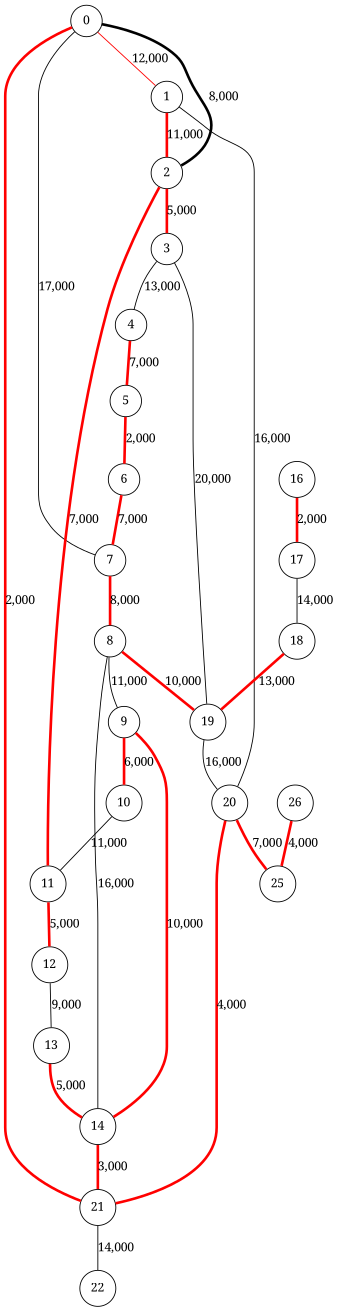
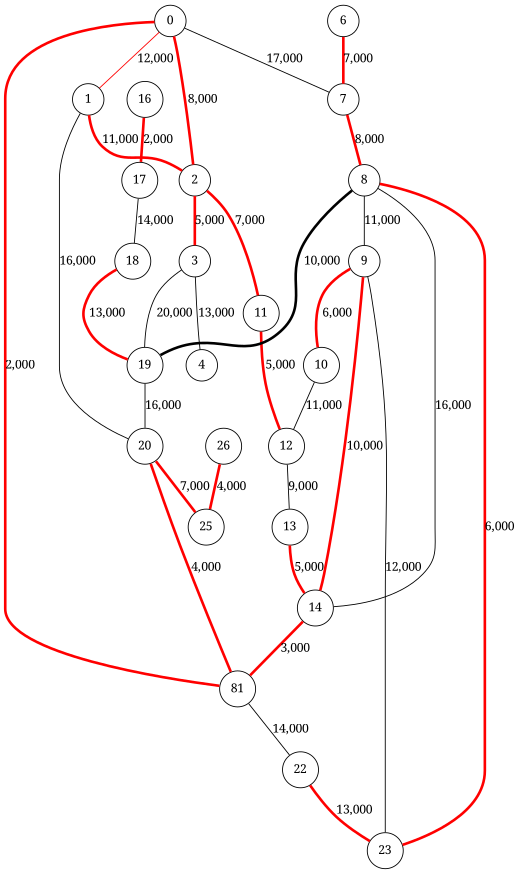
  graph {
    fontname="Noto Serif"
    fontsize=10
    splines=true
    node [fontname="Noto Serif" shape=circle]
    edge [color=red fontname="Noto Serif" penwidth=3]
    0
    1
    2
    7
-   21
+   21 [label=81]
    20
    3
    11
    8
    22
    25
    4
    19
-   5
    6
    12
    9
    14
+   23
    10
    13
    16
    17
    18
    26
    0 -- 1 [label="12,000" penwidth=""]
-   0 -- 2 [color=black label="8,000"]
+   0 -- 2 [label="8,000"]
    0 -- 7 [label="17,000" color="" penwidth=""]
    0 -- 21 [label="2,000"]
    1 -- 2 [label="11,000"]
    1 -- 20 [label="16,000" color="" penwidth=""]
    2 -- 3 [label="5,000"]
    2 -- 11 [label="7,000"]
    7 -- 8 [label="8,000"]
    21 -- 22 [label="14,000" color="" penwidth=""]
    20 -- 21 [label="4,000"]
    20 -- 25 [label="7,000"]
    3 -- 4 [label="13,000" color="" penwidth=""]
    3 -- 19 [label="20,000" color="" penwidth=""]
    11 -- 12 [label="5,000"]
-   8 -- 19 [label="10,000"]
+   8 -- 19 [color=black label="10,000"]
    8 -- 9 [label="11,000" color="" penwidth=""]
    8 -- 14 [label="16,000" color="" penwidth=""]
-   4 -- 5 [label="7,000"]
+   8 -- 23 [label="6,000"]
+   22 -- 23 [label="13,000"]
    19 -- 20 [label="16,000" color="" penwidth=""]
-   5 -- 6 [label="2,000"]
    6 -- 7 [label="7,000"]
    12 -- 13 [label="9,000" color="" penwidth=""]
    9 -- 14 [label="10,000"]
+   9 -- 23 [label="12,000" color="" penwidth=""]
    9 -- 10 [label="6,000"]
    14 -- 21 [label="3,000"]
-   10 -- 11 [label="11,000" color="" penwidth=""]
+   10 -- 12 [label="11,000" color="" penwidth=""]
    13 -- 14 [label="5,000"]
    16 -- 17 [label="2,000"]
    17 -- 18 [label="14,000" color="" penwidth=""]
    18 -- 19 [label="13,000"]
    26 -- 25 [label="4,000"]
  }
